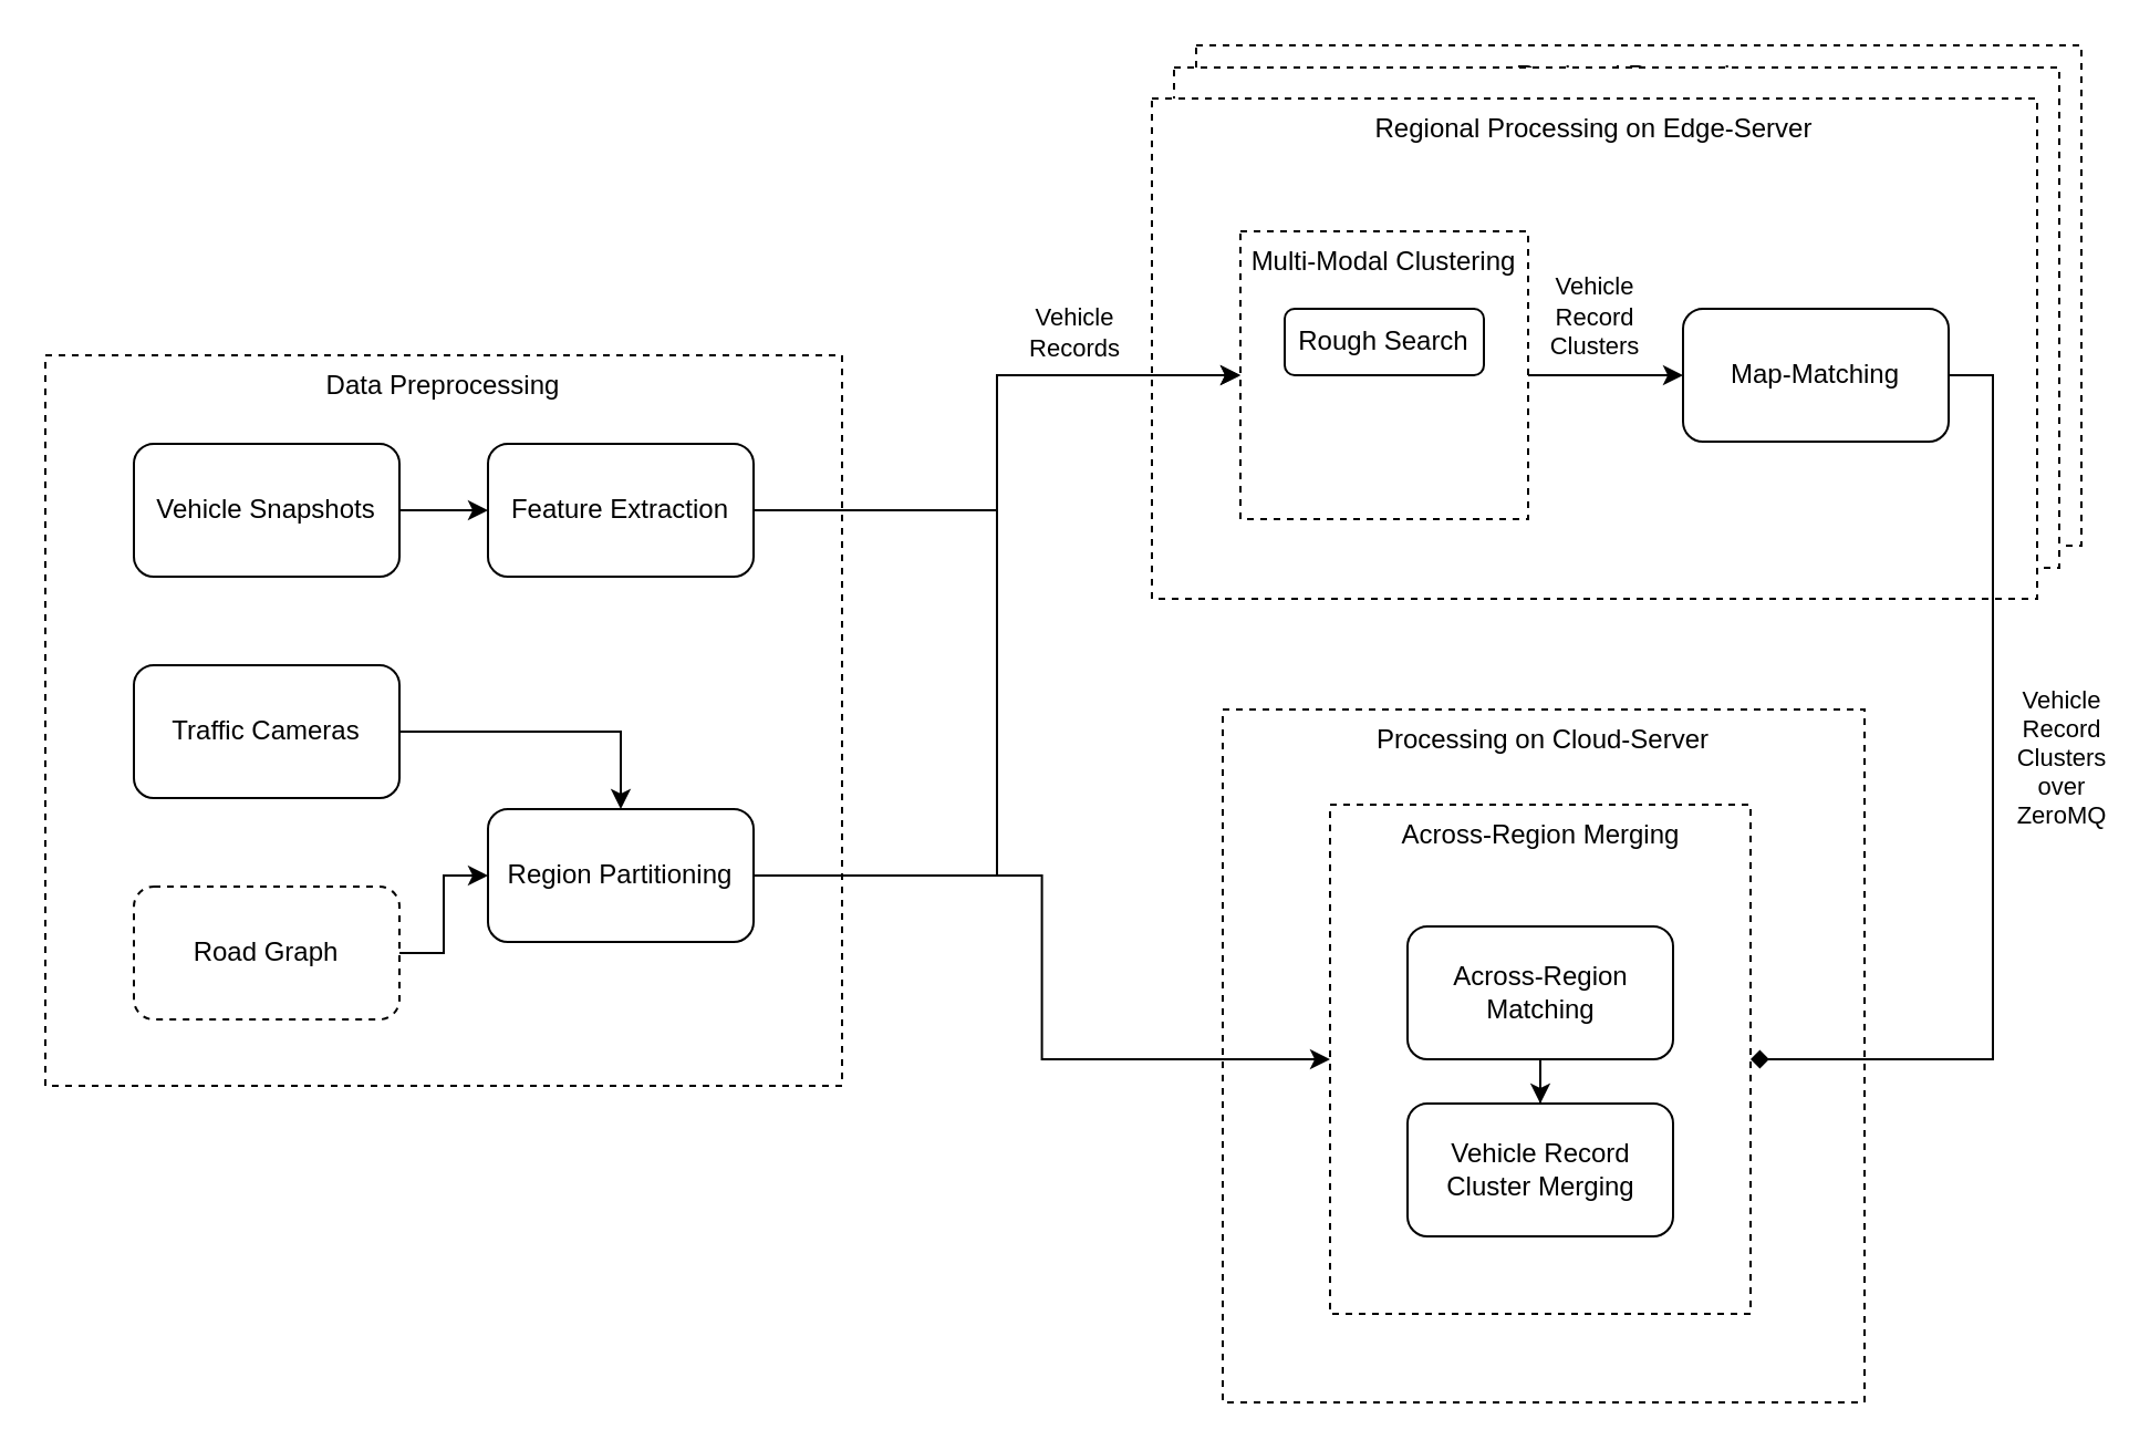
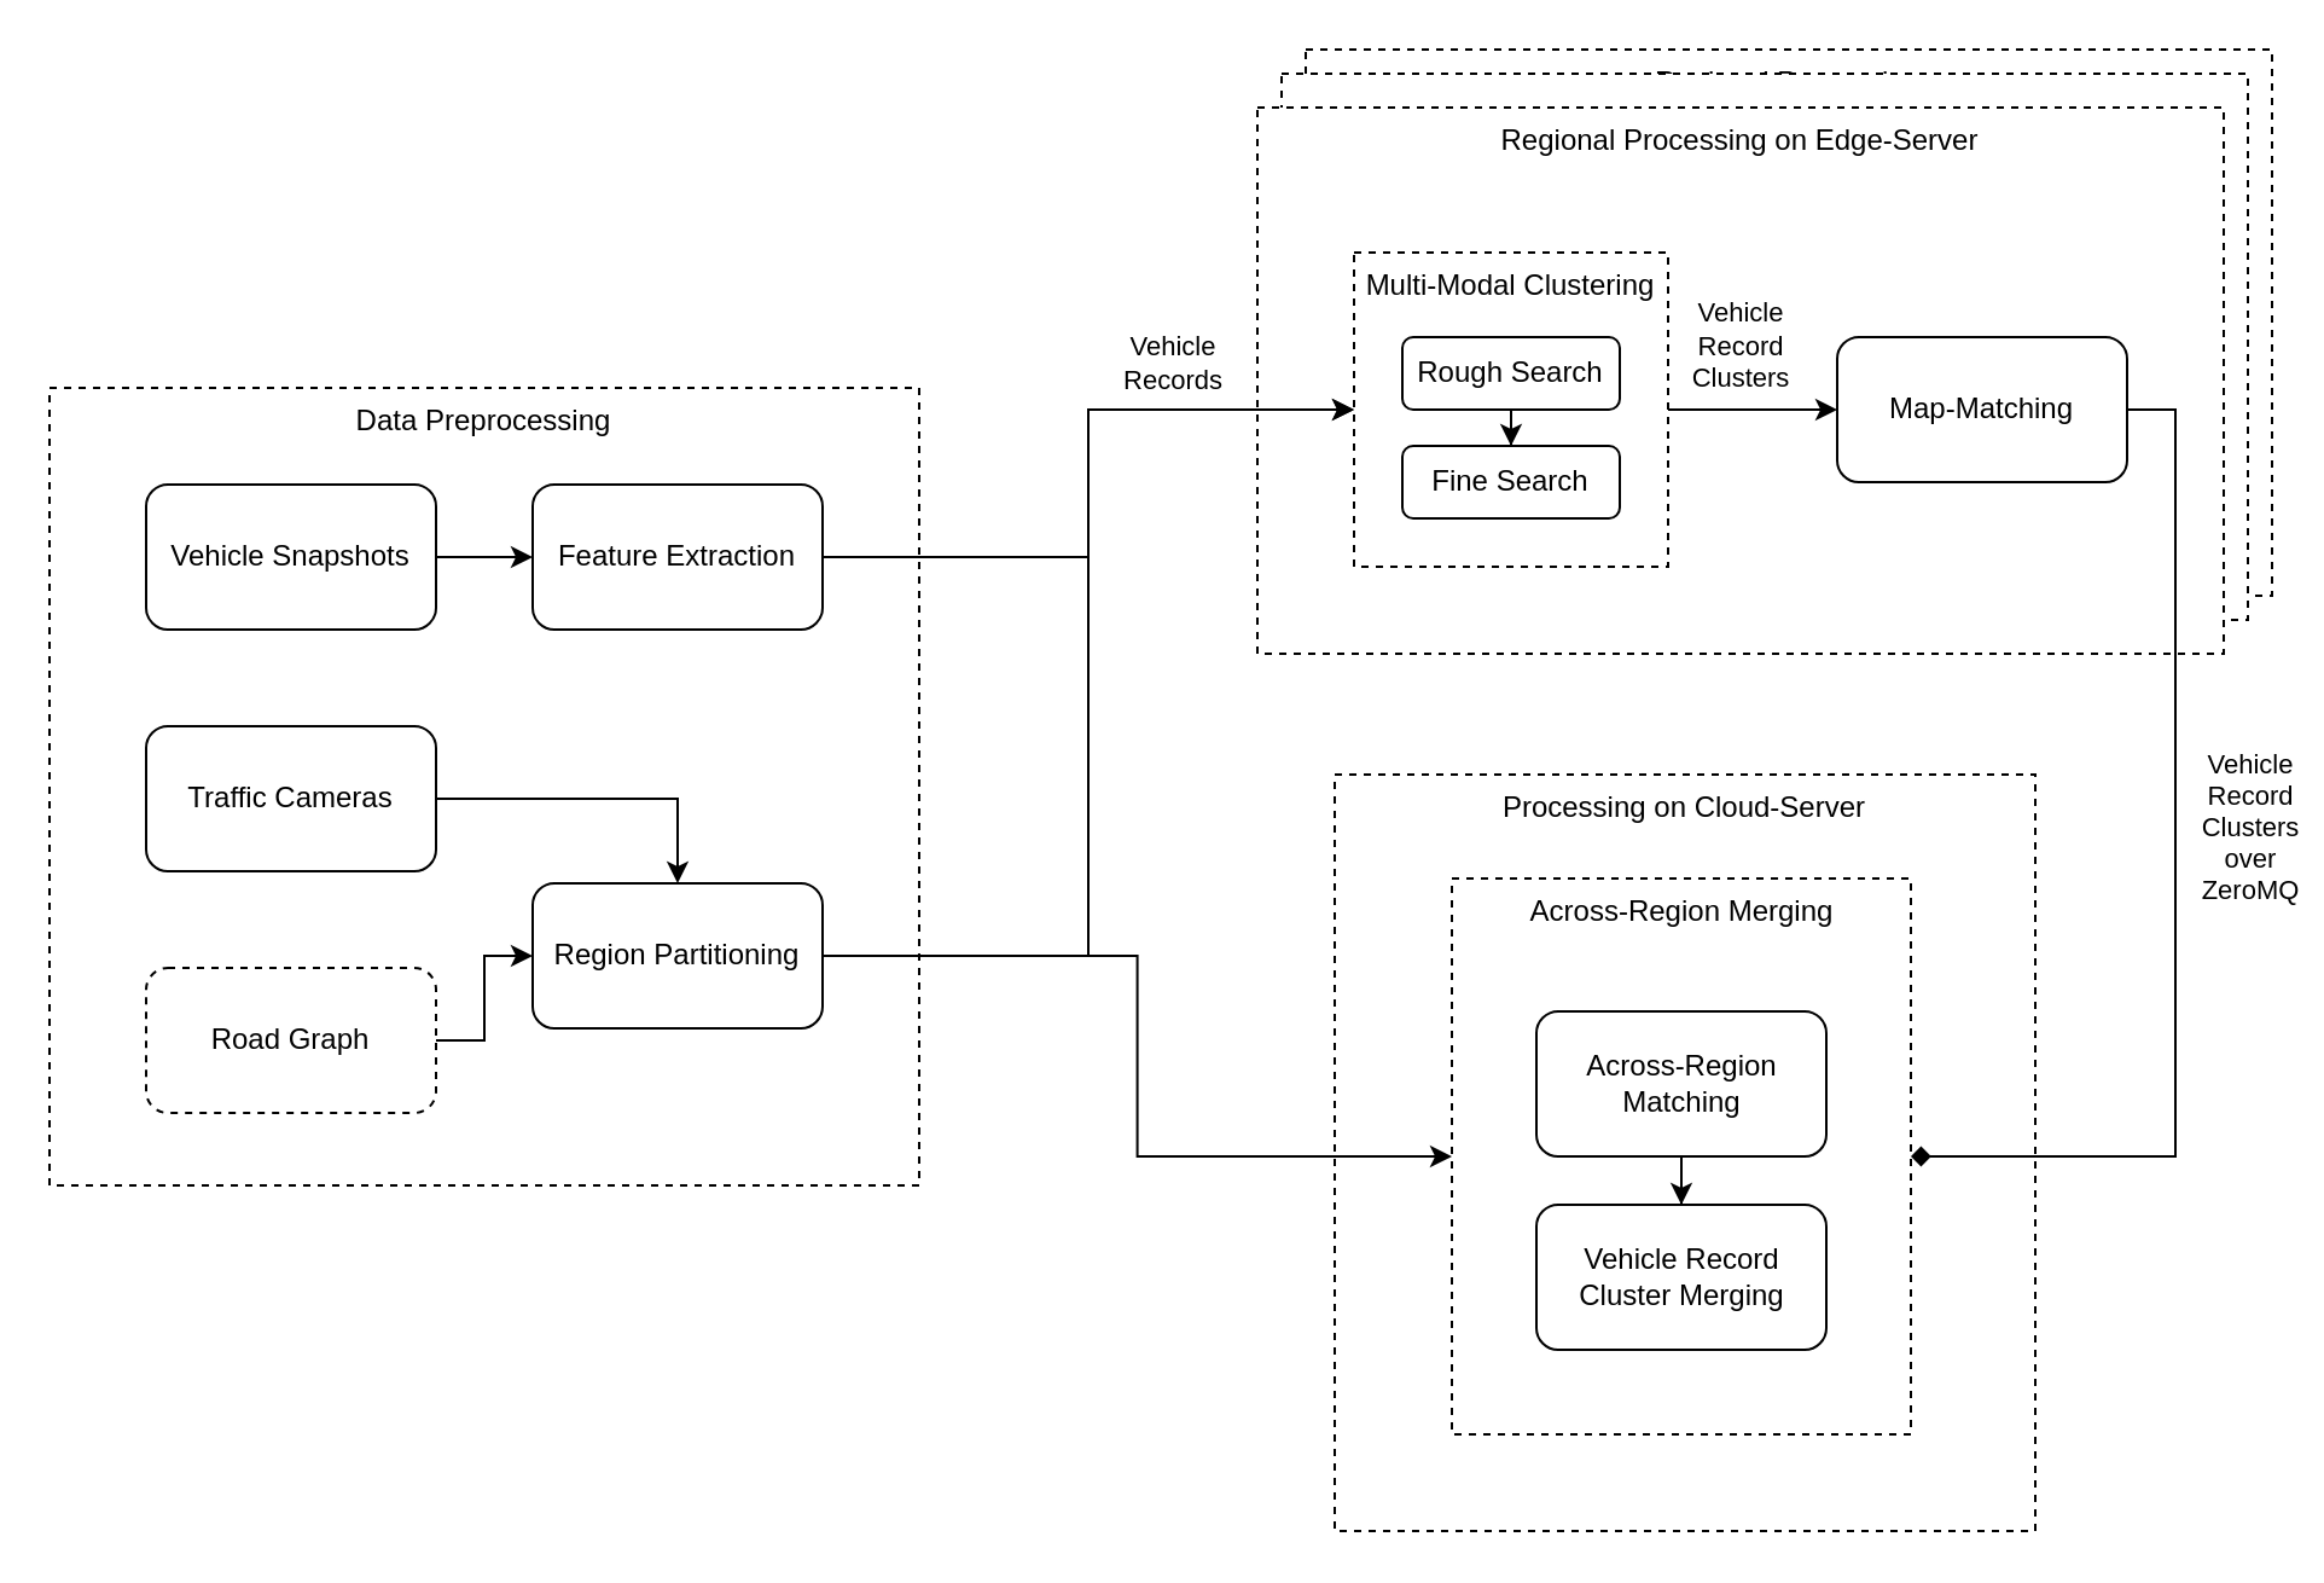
  <mxCell id="0" />
  <mxCell id="1" parent="0" />
  <mxCell id="2" value="Processing on Cloud-Server" style="rounded=0;whiteSpace=wrap;html=1;dashed=1;align=center;labelPosition=center;verticalLabelPosition=middle;verticalAlign=top;" parent="1" vertex="1"><mxGeometry x="552" y="320" width="290" height="313" as="geometry" /></mxCell>
  <mxCell id="3" value="Across-Region Merging" style="rounded=0;whiteSpace=wrap;html=1;dashed=1;align=center;labelPosition=center;verticalLabelPosition=middle;verticalAlign=top;" vertex="1" parent="1"><mxGeometry x="600.5" y="363" width="190" height="230" as="geometry" /></mxCell>
  <mxCell id="4" value="Regional Processing" style="rounded=0;whiteSpace=wrap;html=1;verticalAlign=top;dashed=1;" parent="1" vertex="1"><mxGeometry x="540" y="20" width="400" height="226" as="geometry" /></mxCell>
  <mxCell id="5" value="" style="rounded=0;whiteSpace=wrap;html=1;verticalAlign=top;dashed=1;" parent="1" vertex="1"><mxGeometry x="530" y="30" width="400" height="226" as="geometry" /></mxCell>
  <mxCell id="6" value="Regional Processing on Edge-Server" style="rounded=0;whiteSpace=wrap;html=1;verticalAlign=top;dashed=1;" parent="1" vertex="1"><mxGeometry x="520" y="44" width="400" height="226" as="geometry" /></mxCell>
  <mxCell id="7" style="edgeStyle=orthogonalEdgeStyle;rounded=0;orthogonalLoop=1;jettySize=auto;html=1;entryX=0;entryY=0.5;entryDx=0;entryDy=0;" parent="1" source="9" target="28" edge="1"><mxGeometry relative="1" as="geometry" /></mxCell>
  <mxCell id="8" value="&lt;div&gt;Vehicle&lt;/div&gt;&lt;div&gt;Record&lt;/div&gt;&lt;div&gt;Clusters&lt;/div&gt;" style="edgeLabel;html=1;align=center;verticalAlign=bottom;resizable=0;points=[];" parent="7" vertex="1" connectable="0"><mxGeometry x="0.04" y="2" relative="1" as="geometry"><mxPoint x="-7" y="-3" as="offset" /></mxGeometry></mxCell>
  <mxCell id="9" value="Multi-Modal Clustering" style="whiteSpace=wrap;html=1;aspect=fixed;labelPosition=center;verticalLabelPosition=middle;align=center;verticalAlign=top;dashed=1;" parent="1" vertex="1"><mxGeometry x="560" y="104" width="130" height="130" as="geometry" /></mxCell>
  <mxCell id="10" value="Data Preprocessing" style="rounded=0;whiteSpace=wrap;html=1;dashed=1;align=center;labelPosition=center;verticalLabelPosition=middle;verticalAlign=top;" parent="1" vertex="1"><mxGeometry x="20" y="160" width="360" height="330" as="geometry" /></mxCell>
  <mxCell id="11" style="edgeStyle=orthogonalEdgeStyle;rounded=0;orthogonalLoop=1;jettySize=auto;html=1;" parent="1" source="12" target="22" edge="1"><mxGeometry relative="1" as="geometry" /></mxCell>
  <mxCell id="12" value="&lt;div&gt;Vehicle Snapshots&lt;/div&gt;" style="rounded=1;whiteSpace=wrap;html=1;" parent="1" vertex="1"><mxGeometry x="60" y="200" width="120" height="60" as="geometry" /></mxCell>
  <mxCell id="13" style="edgeStyle=orthogonalEdgeStyle;rounded=0;orthogonalLoop=1;jettySize=auto;html=1;" parent="1" source="14" target="19" edge="1"><mxGeometry relative="1" as="geometry" /></mxCell>
  <mxCell id="14" value="&lt;div&gt;Traffic Cameras&lt;/div&gt;" style="rounded=1;whiteSpace=wrap;html=1;" parent="1" vertex="1"><mxGeometry x="60" y="300" width="120" height="60" as="geometry" /></mxCell>
  <mxCell id="15" style="edgeStyle=orthogonalEdgeStyle;rounded=0;orthogonalLoop=1;jettySize=auto;html=1;" parent="1" source="16" target="19" edge="1"><mxGeometry relative="1" as="geometry" /></mxCell>
  <mxCell id="16" value="&lt;div&gt;Road Graph&lt;/div&gt;" style="rounded=1;whiteSpace=wrap;html=1;dashed=1;" parent="1" vertex="1"><mxGeometry x="60" y="400" width="120" height="60" as="geometry" /></mxCell>
  <mxCell id="17" style="edgeStyle=orthogonalEdgeStyle;rounded=0;orthogonalLoop=1;jettySize=auto;html=1;entryX=0;entryY=0.5;entryDx=0;entryDy=0;" parent="1" source="19" target="9" edge="1"><mxGeometry relative="1" as="geometry" /></mxCell>
  <mxCell id="18" style="edgeStyle=orthogonalEdgeStyle;rounded=0;orthogonalLoop=1;jettySize=auto;html=1;" edge="1" parent="1" source="19" target="3"><mxGeometry relative="1" as="geometry" /></mxCell>
  <mxCell id="19" value="Region Partitioning" style="rounded=1;whiteSpace=wrap;html=1;" parent="1" vertex="1"><mxGeometry x="220" y="365" width="120" height="60" as="geometry" /></mxCell>
  <mxCell id="20" style="edgeStyle=orthogonalEdgeStyle;rounded=0;orthogonalLoop=1;jettySize=auto;html=1;" parent="1" source="22" target="9" edge="1"><mxGeometry relative="1" as="geometry" /></mxCell>
  <mxCell id="21" value="&lt;div&gt;Vehicle&lt;/div&gt;&lt;div&gt;Records&lt;/div&gt;" style="edgeLabel;html=1;align=center;verticalAlign=middle;resizable=0;points=[];" parent="20" vertex="1" connectable="0"><mxGeometry x="0.436" y="-2" relative="1" as="geometry"><mxPoint x="3" y="-22" as="offset" /></mxGeometry></mxCell>
  <mxCell id="22" value="Feature Extraction" style="rounded=1;whiteSpace=wrap;html=1;" parent="1" vertex="1"><mxGeometry x="220" y="200" width="120" height="60" as="geometry" /></mxCell>
+ <mxCell id="23" style="edgeStyle=orthogonalEdgeStyle;rounded=0;orthogonalLoop=1;jettySize=auto;html=1;" parent="1" source="24" target="25" edge="1"><mxGeometry relative="1" as="geometry" /></mxCell>
  <mxCell id="24" value="Rough Search" style="rounded=1;whiteSpace=wrap;html=1;" parent="1" vertex="1"><mxGeometry x="580" y="139" width="90" height="30" as="geometry" /></mxCell>
+ <mxCell id="25" value="Fine Search" style="rounded=1;whiteSpace=wrap;html=1;" parent="1" vertex="1"><mxGeometry x="580" y="184" width="90" height="30" as="geometry" /></mxCell>
  <mxCell id="26" style="edgeStyle=orthogonalEdgeStyle;rounded=0;orthogonalLoop=1;jettySize=auto;html=1;entryX=1;entryY=0.5;entryDx=0;entryDy=0;endArrow=diamond;" edge="1" parent="1" source="28" target="3"><mxGeometry relative="1" as="geometry"><Array as="points"><mxPoint x="900" y="169" /><mxPoint x="900" y="478" /></Array></mxGeometry></mxCell>
  <mxCell id="27" value="&lt;div&gt;Vehicle&lt;/div&gt;&lt;div&gt;Record&lt;/div&gt;&lt;div&gt;Clusters&lt;/div&gt;&lt;div&gt;over&lt;/div&gt;&lt;div&gt;ZeroMQ&lt;/div&gt;" style="edgeLabel;html=1;align=center;verticalAlign=middle;resizable=0;points=[];" vertex="1" connectable="0" parent="26"><mxGeometry x="-0.385" y="-1" relative="1" as="geometry"><mxPoint x="31" y="57" as="offset" /></mxGeometry></mxCell>
  <mxCell id="28" value="Map-Matching" style="rounded=1;whiteSpace=wrap;html=1;" parent="1" vertex="1"><mxGeometry x="760" y="139" width="120" height="60" as="geometry" /></mxCell>
  <mxCell id="29" value="" style="edgeStyle=orthogonalEdgeStyle;rounded=0;orthogonalLoop=1;jettySize=auto;html=1;" parent="1" source="30" target="31" edge="1"><mxGeometry relative="1" as="geometry" /></mxCell>
  <mxCell id="30" value="Across-Region Matching" style="rounded=1;whiteSpace=wrap;html=1;" parent="1" vertex="1"><mxGeometry x="635.5" y="418" width="120" height="60" as="geometry" /></mxCell>
  <mxCell id="31" value="Vehicle Record Cluster Merging" style="rounded=1;whiteSpace=wrap;html=1;" parent="1" vertex="1"><mxGeometry x="635.5" y="498" width="120" height="60" as="geometry" /></mxCell>
